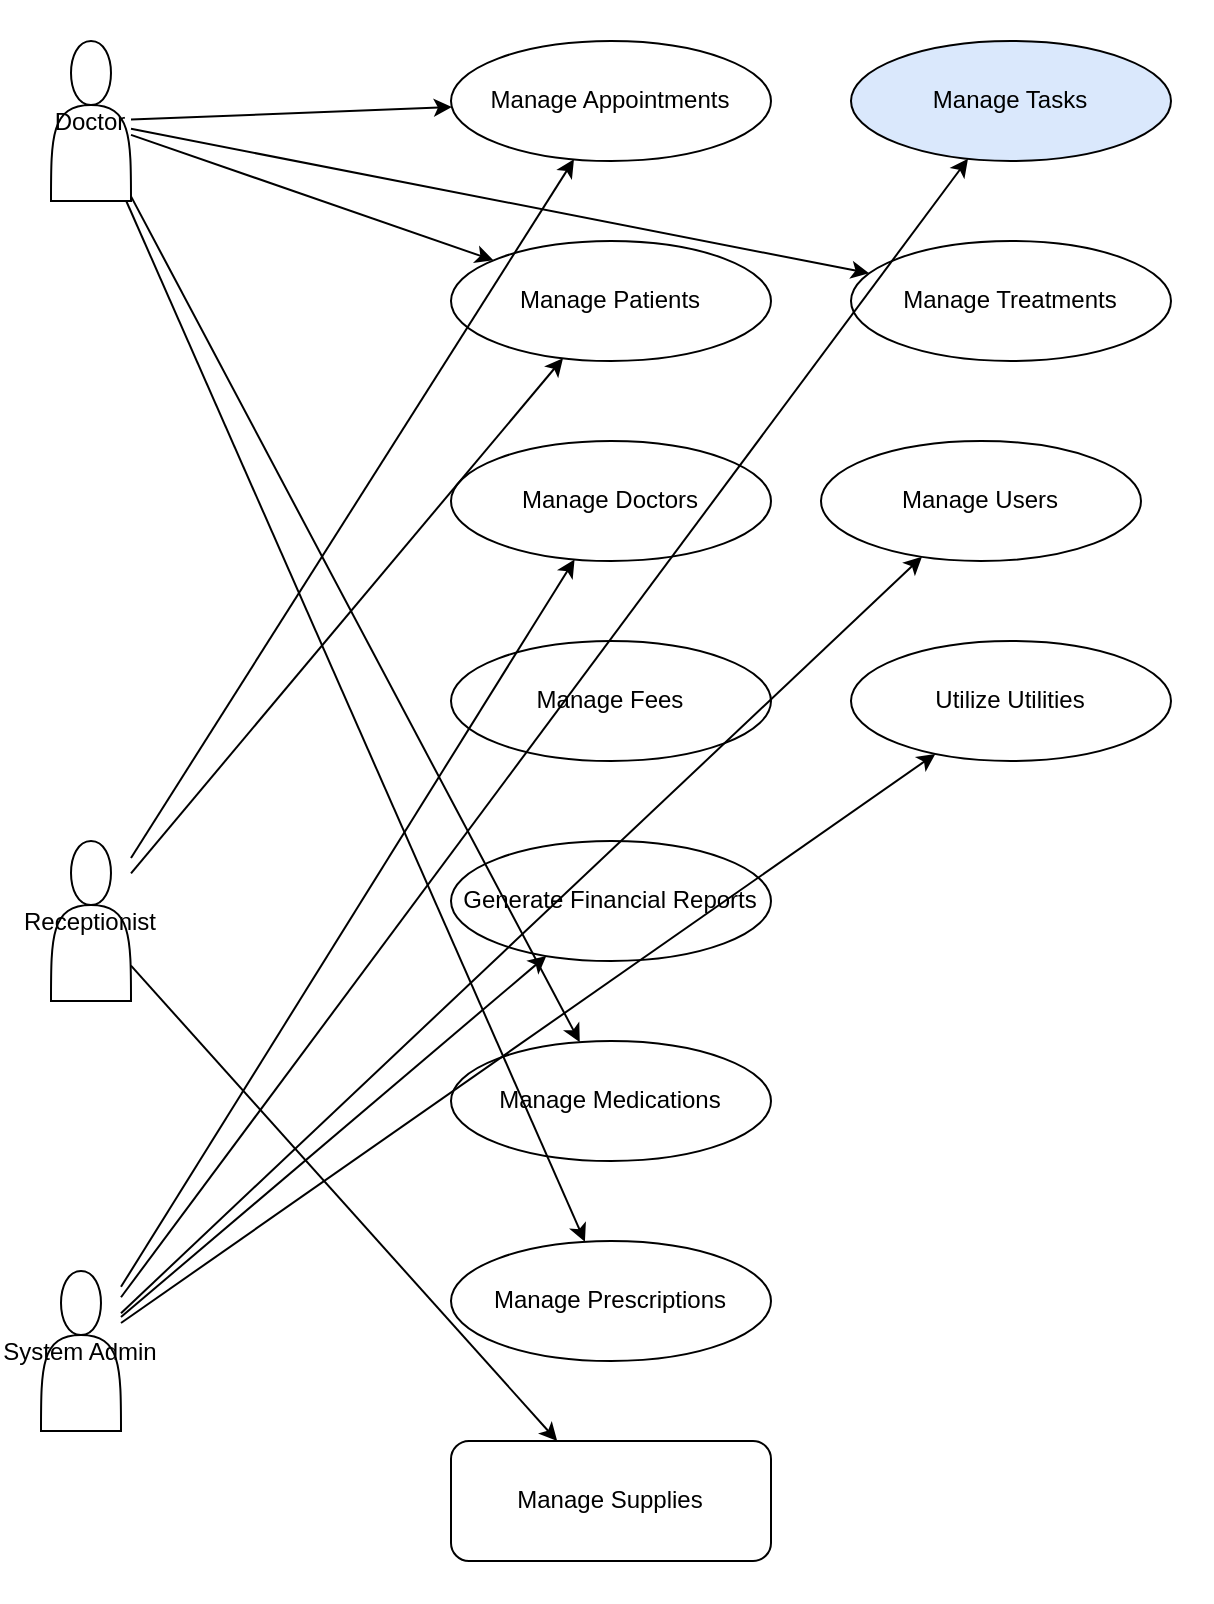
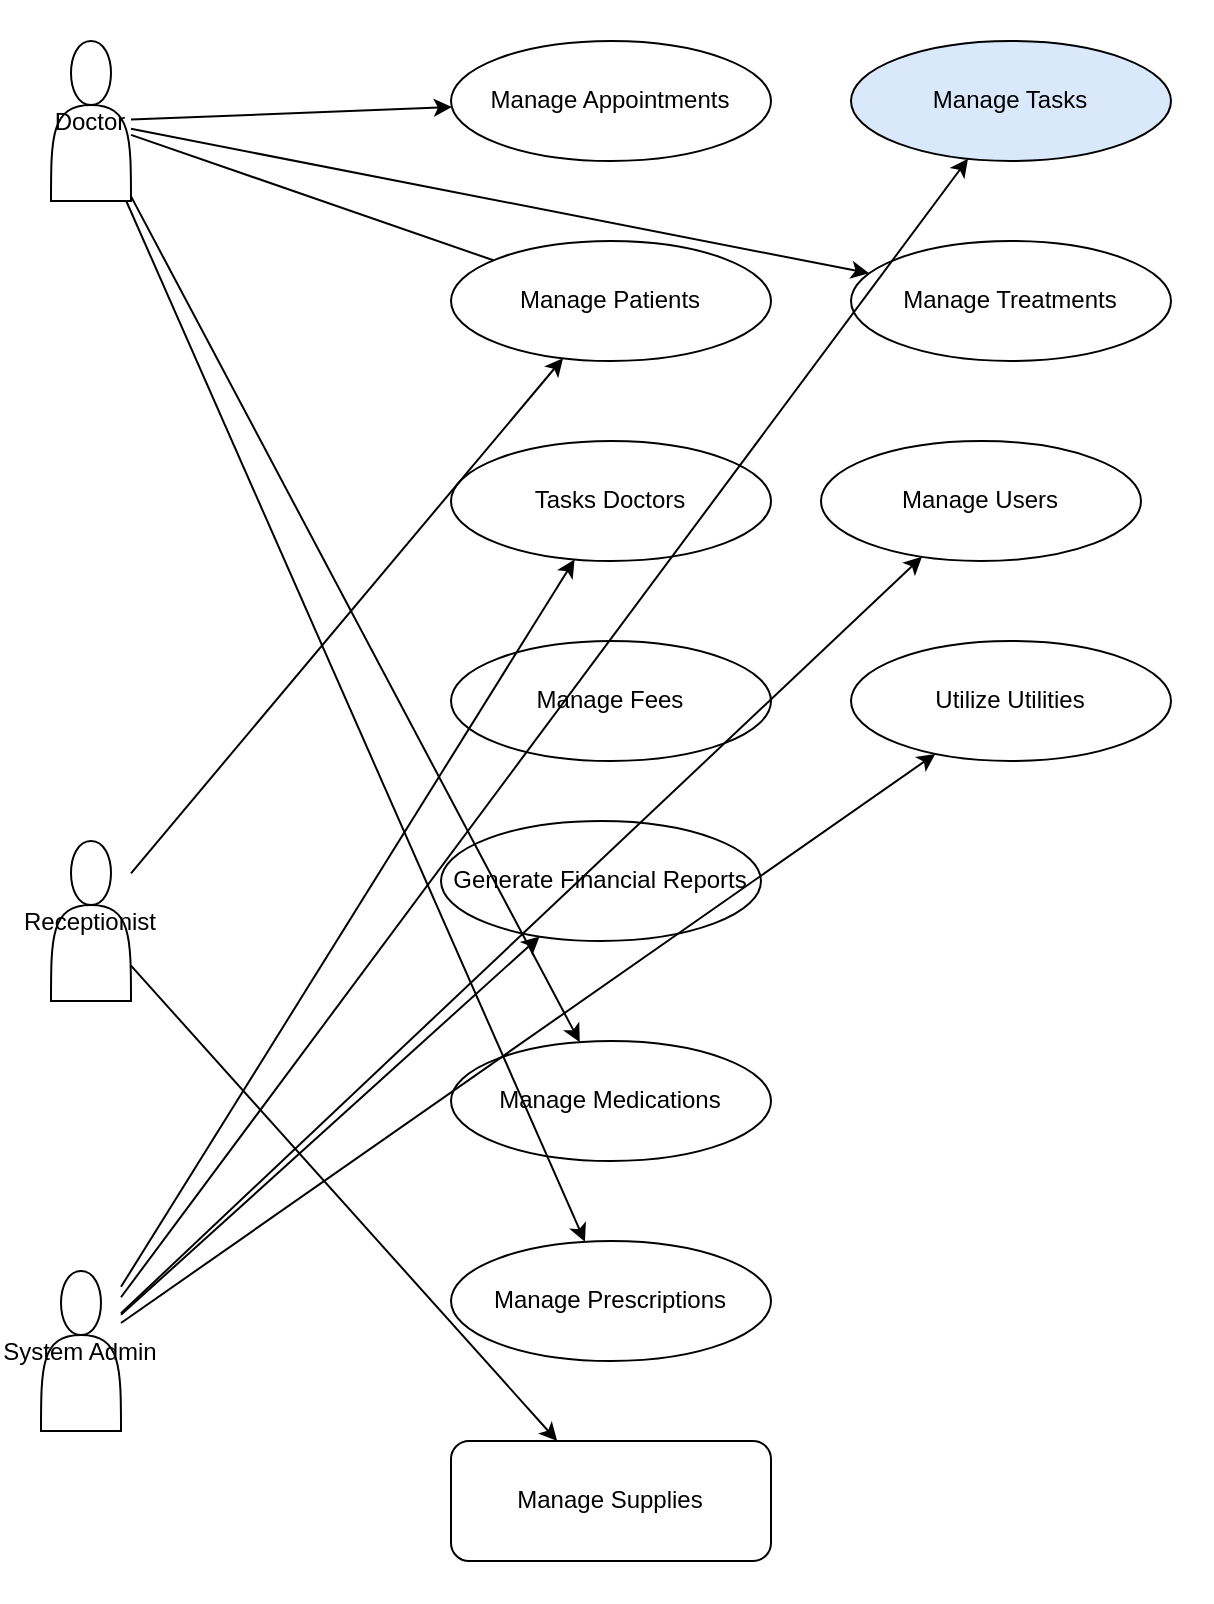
  <mxCell id="0" />
  <mxCell id="1" parent="0" />
  <mxCell id="2" value="Doctor" style="shape=actor" vertex="1" parent="1"><mxGeometry x="25" y="20" width="40" height="80" as="geometry" /></mxCell>
  <mxCell id="3" value="Receptionist" style="shape=actor" vertex="1" parent="1"><mxGeometry x="25" y="420" width="40" height="80" as="geometry" /></mxCell>
  <mxCell id="4" value="System Admin" style="shape=actor" vertex="1" parent="1"><mxGeometry x="20" y="635" width="40" height="80" as="geometry" /></mxCell>
  <mxCell id="5" value="Manage Appointments" style="ellipse;whiteSpace=wrap;html=1;" vertex="1" parent="1"><mxGeometry x="225" y="20" width="160" height="60" as="geometry" /></mxCell>
  <mxCell id="6" value="Manage Patients" style="ellipse;whiteSpace=wrap;html=1;" vertex="1" parent="1"><mxGeometry x="225" y="120" width="160" height="60" as="geometry" /></mxCell>
- <mxCell id="7" value="Manage Doctors" style="ellipse;whiteSpace=wrap;html=1;" vertex="1" parent="1"><mxGeometry x="225" y="220" width="160" height="60" as="geometry" /></mxCell>
+ <mxCell id="7" value="Tasks Doctors" style="ellipse;whiteSpace=wrap;html=1;" vertex="1" parent="1"><mxGeometry x="225" y="220" width="160" height="60" as="geometry" /></mxCell>
  <mxCell id="8" value="Manage Fees" style="ellipse;whiteSpace=wrap;html=1;" vertex="1" parent="1"><mxGeometry x="225" y="320" width="160" height="60" as="geometry" /></mxCell>
- <mxCell id="9" value="Generate Financial Reports" style="ellipse;whiteSpace=wrap;html=1;" vertex="1" parent="1"><mxGeometry x="225" y="420" width="160" height="60" as="geometry" /></mxCell>
+ <mxCell id="9" value="Generate Financial Reports" style="ellipse;whiteSpace=wrap;html=1;" vertex="1" parent="1"><mxGeometry x="220" y="410" width="160" height="60" as="geometry" /></mxCell>
  <mxCell id="10" value="Manage Medications" style="ellipse;whiteSpace=wrap;html=1;" vertex="1" parent="1"><mxGeometry x="225" y="520" width="160" height="60" as="geometry" /></mxCell>
  <mxCell id="11" value="Manage Prescriptions" style="ellipse;whiteSpace=wrap;html=1;" vertex="1" parent="1"><mxGeometry x="225" y="620" width="160" height="60" as="geometry" /></mxCell>
  <mxCell id="12" value="Manage Supplies" style="whiteSpace=wrap;html=1;rounded=1;" vertex="1" parent="1"><mxGeometry x="225" y="720" width="160" height="60" as="geometry" /></mxCell>
  <mxCell id="13" value="Manage Tasks" style="ellipse;whiteSpace=wrap;html=1;fillColor=#dae8fc;" vertex="1" parent="1"><mxGeometry x="425" y="20" width="160" height="60" as="geometry" /></mxCell>
  <mxCell id="14" value="Manage Treatments" style="ellipse;whiteSpace=wrap;html=1;" vertex="1" parent="1"><mxGeometry x="425" y="120" width="160" height="60" as="geometry" /></mxCell>
  <mxCell id="15" value="Manage Users" style="ellipse;whiteSpace=wrap;html=1;" vertex="1" parent="1"><mxGeometry x="410" y="220" width="160" height="60" as="geometry" /></mxCell>
  <mxCell id="16" value="Utilize Utilities" style="ellipse;whiteSpace=wrap;html=1;" vertex="1" parent="1"><mxGeometry x="425" y="320" width="160" height="60" as="geometry" /></mxCell>
  <mxCell id="17" edge="1" parent="1" source="2" target="5"><mxGeometry relative="1" as="geometry" /></mxCell>
- <mxCell id="18" edge="1" parent="1" source="2" target="6"><mxGeometry relative="1" as="geometry" /></mxCell>
+ <mxCell id="18" edge="1" parent="1" source="2" target="6" style="endArrow=none;"><mxGeometry relative="1" as="geometry" /></mxCell>
  <mxCell id="19" edge="1" parent="1" source="2" target="11"><mxGeometry relative="1" as="geometry" /></mxCell>
  <mxCell id="20" edge="1" parent="1" source="2" target="14"><mxGeometry relative="1" as="geometry" /></mxCell>
  <mxCell id="21" edge="1" parent="1" source="2" target="10"><mxGeometry relative="1" as="geometry" /></mxCell>
  <mxCell id="22" edge="1" parent="1" source="3" target="6"><mxGeometry relative="1" as="geometry" /></mxCell>
- <mxCell id="23" edge="1" parent="1" source="3" target="5"><mxGeometry relative="1" as="geometry" /></mxCell>
  <mxCell id="24" edge="1" parent="1" source="3" target="12"><mxGeometry relative="1" as="geometry" /></mxCell>
  <mxCell id="25" edge="1" parent="1" source="4" target="7"><mxGeometry relative="1" as="geometry" /></mxCell>
  <mxCell id="26" edge="1" parent="1" source="4" target="15"><mxGeometry relative="1" as="geometry" /></mxCell>
  <mxCell id="27" edge="1" parent="1" source="4" target="9"><mxGeometry relative="1" as="geometry" /></mxCell>
  <mxCell id="28" edge="1" parent="1" source="4" target="16"><mxGeometry relative="1" as="geometry" /></mxCell>
  <mxCell id="29" edge="1" parent="1" source="4" target="13"><mxGeometry relative="1" as="geometry" /></mxCell>
